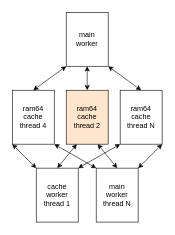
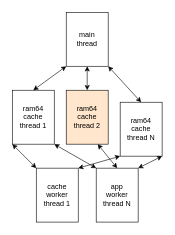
  <mxCell id="0" />
  <mxCell id="1" parent="0" />
- <mxCell id="2" value="ram64 cache thread 4" style="rounded=0;whiteSpace=wrap;html=1;" parent="1" vertex="1"><mxGeometry x="20" y="150" width="70" height="90" as="geometry" /></mxCell>
+ <mxCell id="2" value="ram64 cache thread 1" style="rounded=0;whiteSpace=wrap;html=1;" parent="1" vertex="1"><mxGeometry x="20" y="150" width="70" height="90" as="geometry" /></mxCell>
  <mxCell id="3" value="ram64 cache thread 2" style="rounded=0;whiteSpace=wrap;html=1;fillColor=#ffe6cc;" parent="1" vertex="1"><mxGeometry x="110" y="150" width="70" height="90" as="geometry" /></mxCell>
- <mxCell id="4" value="ram64 cache thread N" style="rounded=0;whiteSpace=wrap;html=1;" parent="1" vertex="1"><mxGeometry x="200" y="150" width="70" height="90" as="geometry" /></mxCell>
- <mxCell id="5" value="main&lt;br&gt;worker" style="rounded=0;whiteSpace=wrap;html=1;" parent="1" vertex="1"><mxGeometry x="110" y="20" width="70" height="90" as="geometry" /></mxCell>
+ <mxCell id="4" value="ram64 cache thread N" style="rounded=0;whiteSpace=wrap;html=1;" parent="1" vertex="1"><mxGeometry x="200" y="170" width="70" height="90" as="geometry" /></mxCell>
+ <mxCell id="5" value="main&lt;br&gt;thread" style="rounded=0;whiteSpace=wrap;html=1;" parent="1" vertex="1"><mxGeometry x="110" y="20" width="70" height="90" as="geometry" /></mxCell>
  <mxCell id="6" value="cache&lt;br&gt;worker&lt;br&gt;thread 1" style="rounded=0;whiteSpace=wrap;html=1;" parent="1" vertex="1"><mxGeometry x="60" y="280" width="70" height="90" as="geometry" /></mxCell>
- <mxCell id="7" value="main&lt;br&gt;worker&lt;br&gt;thread N" style="rounded=0;whiteSpace=wrap;html=1;" parent="1" vertex="1"><mxGeometry x="160" y="280" width="70" height="90" as="geometry" /></mxCell>
+ <mxCell id="7" value="app&lt;br&gt;worker&lt;br&gt;thread N" style="rounded=0;whiteSpace=wrap;html=1;" parent="1" vertex="1"><mxGeometry x="160" y="280" width="70" height="90" as="geometry" /></mxCell>
  <mxCell id="8" value="" style="endArrow=classic;startArrow=classic;html=1;rounded=0;entryX=0;entryY=1;entryDx=0;entryDy=0;exitX=0;exitY=0;exitDx=0;exitDy=0;" parent="1" source="6" target="2" edge="1"><mxGeometry width="50" height="50" relative="1" as="geometry"><mxPoint x="-50" y="400" as="sourcePoint" /><mxPoint x="0" y="350" as="targetPoint" /></mxGeometry></mxCell>
  <mxCell id="9" value="" style="endArrow=classic;startArrow=classic;html=1;rounded=0;entryX=1;entryY=1;entryDx=0;entryDy=0;exitX=0;exitY=0;exitDx=0;exitDy=0;" parent="1" source="7" target="2" edge="1"><mxGeometry width="50" height="50" relative="1" as="geometry"><mxPoint x="70" y="290" as="sourcePoint" /><mxPoint x="30" y="250" as="targetPoint" /></mxGeometry></mxCell>
- <mxCell id="10" value="" style="endArrow=classic;startArrow=classic;html=1;rounded=0;entryX=0.25;entryY=1;entryDx=0;entryDy=0;exitX=0.5;exitY=0;exitDx=0;exitDy=0;" parent="1" source="6" target="3" edge="1"><mxGeometry width="50" height="50" relative="1" as="geometry"><mxPoint x="80" y="300" as="sourcePoint" /><mxPoint x="40" y="260" as="targetPoint" /></mxGeometry></mxCell>
  <mxCell id="11" value="" style="endArrow=classic;startArrow=classic;html=1;rounded=0;entryX=0.75;entryY=1;entryDx=0;entryDy=0;exitX=0.5;exitY=0;exitDx=0;exitDy=0;" parent="1" source="7" target="3" edge="1"><mxGeometry width="50" height="50" relative="1" as="geometry"><mxPoint x="90" y="310" as="sourcePoint" /><mxPoint x="50" y="270" as="targetPoint" /></mxGeometry></mxCell>
  <mxCell id="12" value="" style="endArrow=classic;startArrow=classic;html=1;rounded=0;entryX=0;entryY=1;entryDx=0;entryDy=0;exitX=1;exitY=0;exitDx=0;exitDy=0;" parent="1" source="6" target="4" edge="1"><mxGeometry width="50" height="50" relative="1" as="geometry"><mxPoint x="100" y="320" as="sourcePoint" /><mxPoint x="60" y="280" as="targetPoint" /></mxGeometry></mxCell>
  <mxCell id="13" value="" style="endArrow=classic;startArrow=classic;html=1;rounded=0;entryX=1;entryY=1;entryDx=0;entryDy=0;exitX=1;exitY=0;exitDx=0;exitDy=0;" parent="1" source="7" target="4" edge="1"><mxGeometry width="50" height="50" relative="1" as="geometry"><mxPoint x="110" y="330" as="sourcePoint" /><mxPoint x="70" y="290" as="targetPoint" /></mxGeometry></mxCell>
  <mxCell id="14" value="" style="endArrow=classic;startArrow=classic;html=1;rounded=0;entryX=0;entryY=1;entryDx=0;entryDy=0;exitX=0.5;exitY=0;exitDx=0;exitDy=0;" parent="1" source="2" target="5" edge="1"><mxGeometry width="50" height="50" relative="1" as="geometry"><mxPoint x="120" y="340" as="sourcePoint" /><mxPoint x="80" y="300" as="targetPoint" /></mxGeometry></mxCell>
  <mxCell id="15" value="" style="endArrow=classic;startArrow=classic;html=1;rounded=0;entryX=0.5;entryY=1;entryDx=0;entryDy=0;" parent="1" target="5" edge="1"><mxGeometry width="50" height="50" relative="1" as="geometry"><mxPoint x="145" y="150" as="sourcePoint" /><mxPoint x="90" y="310" as="targetPoint" /></mxGeometry></mxCell>
  <mxCell id="16" value="" style="endArrow=classic;startArrow=classic;html=1;rounded=0;entryX=1;entryY=1;entryDx=0;entryDy=0;exitX=0.5;exitY=0;exitDx=0;exitDy=0;" parent="1" source="4" target="5" edge="1"><mxGeometry width="50" height="50" relative="1" as="geometry"><mxPoint x="140" y="360" as="sourcePoint" /><mxPoint x="100" y="320" as="targetPoint" /></mxGeometry></mxCell>
